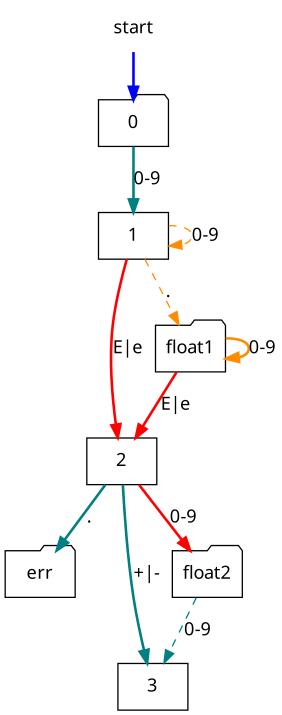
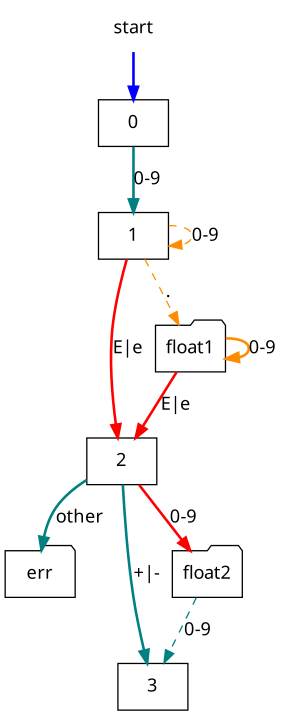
  digraph {
    fontname="Noto Sans"
    node [fontname="Noto Sans" shape=box]
    edge [color=teal fontname="Noto Sans" style=bold]
    start [shape=plaintext]
-   0 [shape=folder]
+   0
    1
    2
    float1 [shape=folder]
    err [shape=folder]
    3
    float2 [shape=folder]
    start -> 0 [color=blue]
    0 -> 1 [label="0-9"]
    1 -> 1 [color=darkorange label="0-9" style=dashed]
    1 -> 2 [color=red label="E|e"]
    1 -> float1 [color=darkorange label="." style=dashed]
-   2 -> err [label="."]
+   2 -> err [label=other]
    2 -> 3 [label="+|-"]
    2 -> float2 [color=red label="0-9"]
    float1 -> 2 [color=red label="E|e"]
    float1 -> float1 [color=darkorange label="0-9"]
    float2 -> 3 [label="0-9" style=dashed]
  }
